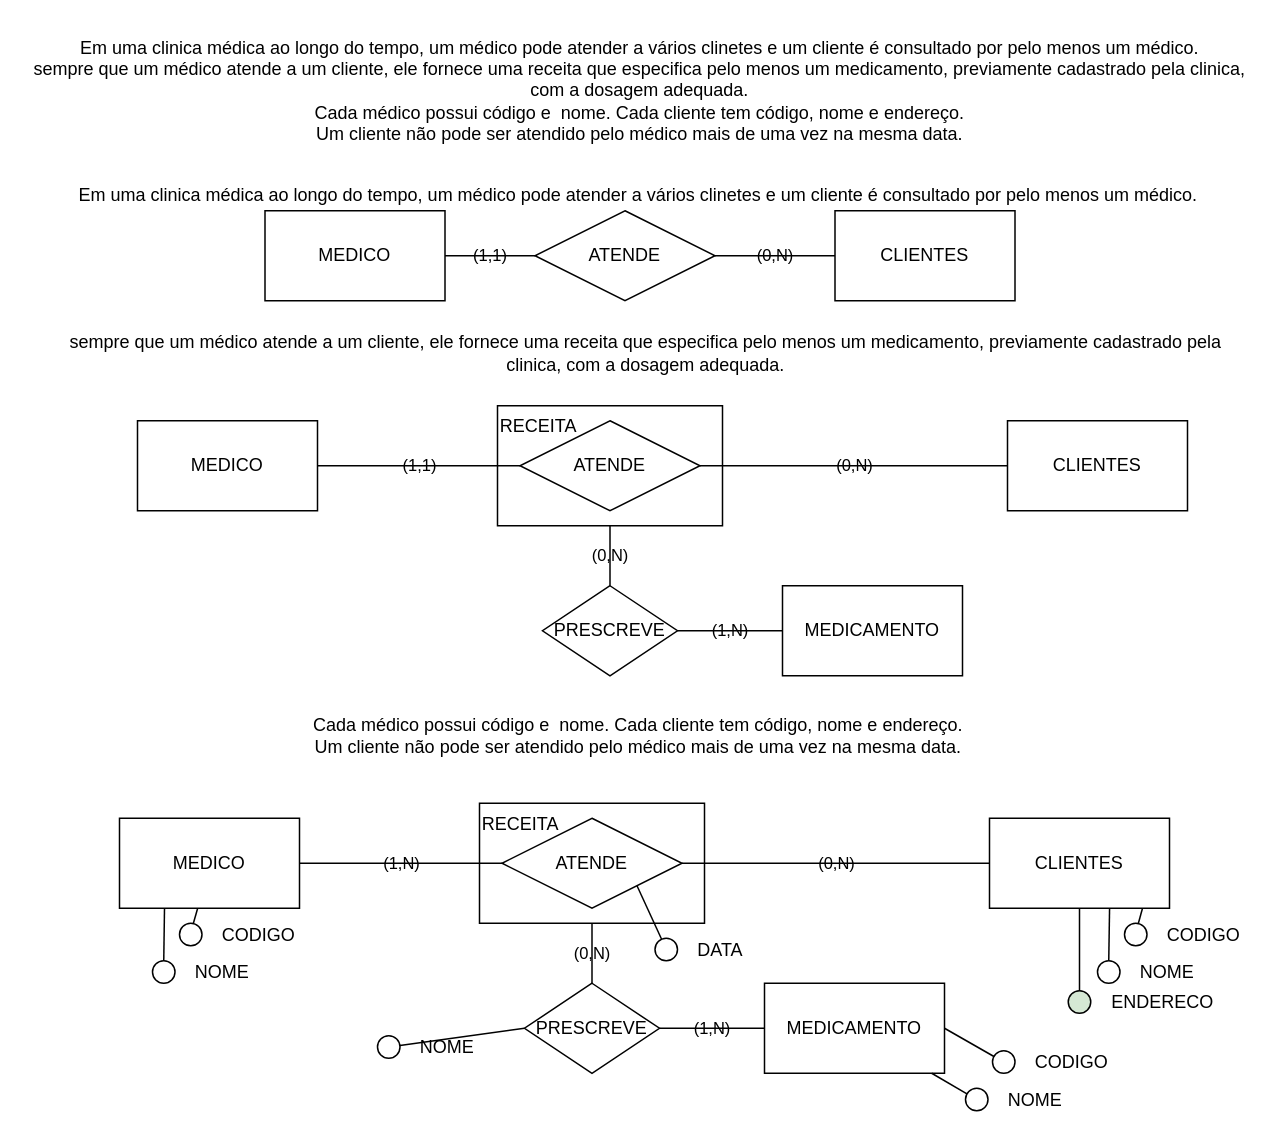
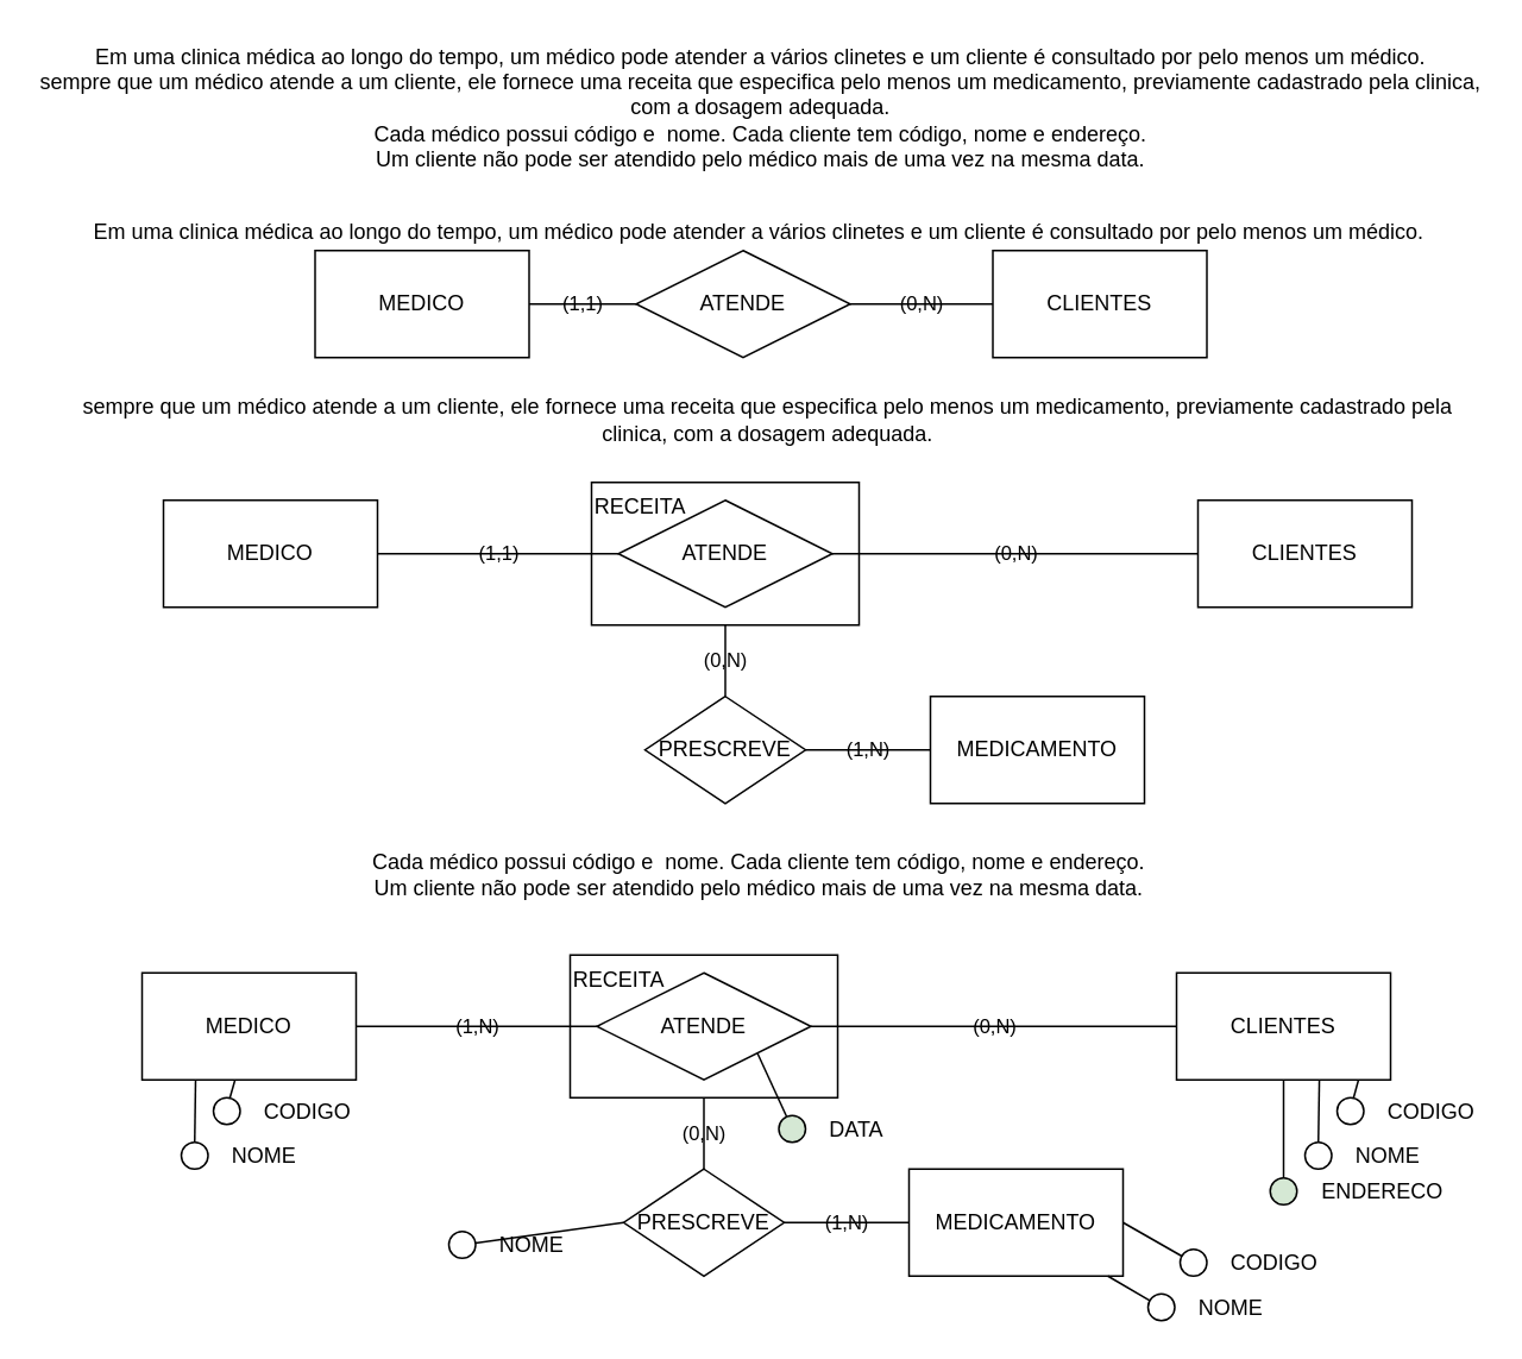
  <mxCell id="0" />
  <mxCell id="1" parent="0" />
  <mxCell id="2" value="RECEITA" style="rounded=0;whiteSpace=wrap;html=1;fillColor=#FFFFFF;fontColor=#000000;strokeColor=#000000;align=left;verticalAlign=top;" vertex="1" parent="1"><mxGeometry x="331" y="270" width="150" height="80" as="geometry" /></mxCell>
  <mxCell id="3" value="Em uma clinica médica ao longo do tempo, um médico pode atender a vários clinetes e um cliente é consultado por pelo menos um médico.&lt;br&gt;sempre que um médico atende a um cliente, ele fornece uma receita que especifica pelo menos um medicamento, previamente cadastrado pela clinica, com a dosagem adequada.&lt;br&gt;Cada médico possui código e&amp;nbsp; nome. Cada cliente tem código, nome e endereço.&lt;br&gt;Um cliente não pode ser atendido pelo médico mais de uma vez na mesma data." style="text;html=1;strokeColor=none;fillColor=none;align=center;verticalAlign=middle;whiteSpace=wrap;rounded=0;fontColor=#000000;" vertex="1" parent="1"><mxGeometry x="21" y="20" width="810" height="80" as="geometry" /></mxCell>
  <mxCell id="4" value="Em uma clinica médica ao longo do tempo, um médico pode atender a vários clinetes e um cliente é consultado por pelo menos um médico." style="text;html=1;strokeColor=none;fillColor=none;align=center;verticalAlign=middle;whiteSpace=wrap;rounded=0;fontColor=#000000;" vertex="1" parent="1"><mxGeometry x="20" y="120" width="810" height="20" as="geometry" /></mxCell>
  <mxCell id="5" value="Cada médico possui código e&amp;nbsp; nome. Cada cliente tem código, nome e endereço.&lt;br&gt;Um cliente não pode ser atendido pelo médico mais de uma vez na mesma data." style="text;html=1;strokeColor=none;fillColor=none;align=center;verticalAlign=middle;whiteSpace=wrap;rounded=0;fontColor=#000000;" vertex="1" parent="1"><mxGeometry x="20" y="475" width="810" height="30" as="geometry" /></mxCell>
  <mxCell id="6" value="(1,1)" style="edgeStyle=none;html=1;fontColor=#000000;strokeColor=#000000;endArrow=none;endFill=0;labelBackgroundColor=none;" edge="1" parent="1" source="7" target="9"><mxGeometry relative="1" as="geometry" /></mxCell>
  <mxCell id="7" value="MEDICO" style="rounded=0;whiteSpace=wrap;html=1;fillColor=#FFFFFF;fontColor=#000000;strokeColor=#000000;" vertex="1" parent="1"><mxGeometry x="176" y="140" width="120" height="60" as="geometry" /></mxCell>
  <mxCell id="8" value="(0,N)" style="edgeStyle=none;html=1;fontColor=#000000;endArrow=none;endFill=0;strokeColor=#000000;labelBackgroundColor=none;" edge="1" parent="1" source="9" target="10"><mxGeometry relative="1" as="geometry" /></mxCell>
  <mxCell id="9" value="ATENDE" style="rhombus;whiteSpace=wrap;html=1;fillColor=#FFFFFF;strokeColor=#000000;fontColor=#000000;rounded=0;" vertex="1" parent="1"><mxGeometry x="356" y="140" width="120" height="60" as="geometry" /></mxCell>
  <mxCell id="10" value="CLIENTES" style="whiteSpace=wrap;html=1;fillColor=#FFFFFF;strokeColor=#000000;fontColor=#000000;rounded=0;" vertex="1" parent="1"><mxGeometry x="556" y="140" width="120" height="60" as="geometry" /></mxCell>
  <mxCell id="11" value="sempre que um médico atende a um cliente, ele fornece uma receita que especifica pelo menos um medicamento, previamente cadastrado pela clinica, com a dosagem adequada." style="text;html=1;strokeColor=none;fillColor=none;align=center;verticalAlign=middle;whiteSpace=wrap;rounded=0;fontColor=#000000;" vertex="1" parent="1"><mxGeometry x="30" y="220" width="800" height="30" as="geometry" /></mxCell>
  <mxCell id="12" value="(1,1)" style="edgeStyle=none;html=1;fontColor=#000000;strokeColor=#000000;endArrow=none;endFill=0;labelBackgroundColor=none;" edge="1" source="13" target="15" parent="1"><mxGeometry relative="1" as="geometry" /></mxCell>
  <mxCell id="13" value="MEDICO" style="rounded=0;whiteSpace=wrap;html=1;fillColor=#FFFFFF;fontColor=#000000;strokeColor=#000000;" vertex="1" parent="1"><mxGeometry x="91" y="280" width="120" height="60" as="geometry" /></mxCell>
  <mxCell id="14" value="(0,N)" style="edgeStyle=none;html=1;fontColor=#000000;endArrow=none;endFill=0;strokeColor=#000000;labelBackgroundColor=none;" edge="1" source="15" target="16" parent="1"><mxGeometry relative="1" as="geometry" /></mxCell>
  <mxCell id="15" value="ATENDE" style="rhombus;whiteSpace=wrap;html=1;fillColor=#FFFFFF;strokeColor=#000000;fontColor=#000000;rounded=0;" vertex="1" parent="1"><mxGeometry x="346" y="280" width="120" height="60" as="geometry" /></mxCell>
  <mxCell id="16" value="CLIENTES" style="whiteSpace=wrap;html=1;fillColor=#FFFFFF;strokeColor=#000000;fontColor=#000000;rounded=0;" vertex="1" parent="1"><mxGeometry x="671" y="280" width="120" height="60" as="geometry" /></mxCell>
  <mxCell id="17" value="(1,N)" style="edgeStyle=none;html=1;labelBackgroundColor=none;fontColor=#000000;endArrow=none;endFill=0;strokeColor=#000000;" edge="1" parent="1" source="18" target="20"><mxGeometry relative="1" as="geometry" /></mxCell>
  <mxCell id="18" value="MEDICAMENTO" style="rounded=0;whiteSpace=wrap;html=1;fillColor=#FFFFFF;fontColor=#000000;strokeColor=#000000;" vertex="1" parent="1"><mxGeometry x="521" y="390" width="120" height="60" as="geometry" /></mxCell>
  <mxCell id="19" value="(0,N)" style="edgeStyle=none;html=1;entryX=0.5;entryY=1;entryDx=0;entryDy=0;labelBackgroundColor=none;fontColor=#000000;endArrow=none;endFill=0;strokeColor=#000000;" edge="1" parent="1" source="20" target="2"><mxGeometry relative="1" as="geometry" /></mxCell>
  <mxCell id="20" value="PRESCREVE" style="rhombus;whiteSpace=wrap;html=1;fillColor=#FFFFFF;strokeColor=#000000;fontColor=#000000;rounded=0;" vertex="1" parent="1"><mxGeometry x="361" y="390" width="90" height="60" as="geometry" /></mxCell>
  <mxCell id="21" value="RECEITA" style="rounded=0;whiteSpace=wrap;html=1;fillColor=#FFFFFF;fontColor=#000000;strokeColor=#000000;align=left;verticalAlign=top;" vertex="1" parent="1"><mxGeometry x="319" y="535" width="150" height="80" as="geometry" /></mxCell>
  <mxCell id="22" value="(1,N)" style="edgeStyle=none;html=1;fontColor=#000000;strokeColor=#000000;endArrow=none;endFill=0;labelBackgroundColor=none;" edge="1" source="23" target="25" parent="1"><mxGeometry relative="1" as="geometry" /></mxCell>
  <mxCell id="23" value="MEDICO" style="rounded=0;whiteSpace=wrap;html=1;fillColor=#FFFFFF;fontColor=#000000;strokeColor=#000000;" vertex="1" parent="1"><mxGeometry x="79" y="545" width="120" height="60" as="geometry" /></mxCell>
  <mxCell id="24" value="(0,N)" style="edgeStyle=none;html=1;fontColor=#000000;endArrow=none;endFill=0;strokeColor=#000000;labelBackgroundColor=none;" edge="1" source="25" target="26" parent="1"><mxGeometry relative="1" as="geometry" /></mxCell>
  <mxCell id="25" value="ATENDE" style="rhombus;whiteSpace=wrap;html=1;fillColor=#FFFFFF;strokeColor=#000000;fontColor=#000000;rounded=0;" vertex="1" parent="1"><mxGeometry x="334" y="545" width="120" height="60" as="geometry" /></mxCell>
  <mxCell id="26" value="CLIENTES" style="whiteSpace=wrap;html=1;fillColor=#FFFFFF;strokeColor=#000000;fontColor=#000000;rounded=0;" vertex="1" parent="1"><mxGeometry x="659" y="545" width="120" height="60" as="geometry" /></mxCell>
  <mxCell id="27" value="(1,N)" style="edgeStyle=none;html=1;labelBackgroundColor=none;fontColor=#000000;endArrow=none;endFill=0;strokeColor=#000000;" edge="1" source="28" target="30" parent="1"><mxGeometry relative="1" as="geometry" /></mxCell>
  <mxCell id="28" value="MEDICAMENTO" style="rounded=0;whiteSpace=wrap;html=1;fillColor=#FFFFFF;fontColor=#000000;strokeColor=#000000;" vertex="1" parent="1"><mxGeometry x="509" y="655" width="120" height="60" as="geometry" /></mxCell>
  <mxCell id="29" value="(0,N)" style="edgeStyle=none;html=1;entryX=0.5;entryY=1;entryDx=0;entryDy=0;labelBackgroundColor=none;fontColor=#000000;endArrow=none;endFill=0;strokeColor=#000000;" edge="1" source="30" target="21" parent="1"><mxGeometry relative="1" as="geometry" /></mxCell>
  <mxCell id="30" value="PRESCREVE" style="rhombus;whiteSpace=wrap;html=1;fillColor=#FFFFFF;strokeColor=#000000;fontColor=#000000;rounded=0;" vertex="1" parent="1"><mxGeometry x="349" y="655" width="90" height="60" as="geometry" /></mxCell>
  <mxCell id="31" style="edgeStyle=none;html=1;labelBackgroundColor=none;fontColor=#000000;endArrow=none;endFill=0;strokeColor=#000000;" edge="1" parent="1" source="32" target="23"><mxGeometry relative="1" as="geometry" /></mxCell>
  <mxCell id="32" value="&lt;span style=&quot;white-space: pre&quot;&gt;&#09;&lt;/span&gt;CODIGO" style="ellipse;whiteSpace=wrap;html=1;aspect=fixed;align=left;labelBackgroundColor=none;fontColor=#000000;" vertex="1" parent="1"><mxGeometry x="119" y="615" width="15" height="15" as="geometry" /></mxCell>
  <mxCell id="33" style="edgeStyle=none;html=1;entryX=0.25;entryY=1;entryDx=0;entryDy=0;labelBackgroundColor=none;fontColor=#000000;endArrow=none;endFill=0;strokeColor=#000000;" edge="1" parent="1" source="34" target="23"><mxGeometry relative="1" as="geometry" /></mxCell>
  <mxCell id="34" value="&lt;span style=&quot;white-space: pre&quot;&gt;&#09;&lt;/span&gt;NOME" style="ellipse;whiteSpace=wrap;html=1;aspect=fixed;fontColor=#000000;strokeColor=#000000;fillColor=#FFFFFF;align=left;" vertex="1" parent="1"><mxGeometry x="101" y="640" width="15" height="15" as="geometry" /></mxCell>
  <mxCell id="35" style="edgeStyle=none;html=1;entryX=0.85;entryY=1;entryDx=0;entryDy=0;entryPerimeter=0;labelBackgroundColor=none;fontColor=#000000;endArrow=none;endFill=0;strokeColor=#000000;" edge="1" parent="1" source="36" target="26"><mxGeometry relative="1" as="geometry" /></mxCell>
  <mxCell id="36" value="&lt;span style=&quot;white-space: pre&quot;&gt;&#09;&lt;/span&gt;CODIGO" style="ellipse;whiteSpace=wrap;html=1;aspect=fixed;align=left;labelBackgroundColor=none;fontColor=#000000;" vertex="1" parent="1"><mxGeometry x="749" y="615" width="15" height="15" as="geometry" /></mxCell>
  <mxCell id="37" style="edgeStyle=none;html=1;entryX=0.667;entryY=1;entryDx=0;entryDy=0;entryPerimeter=0;labelBackgroundColor=none;fontColor=#000000;endArrow=none;endFill=0;strokeColor=#000000;" edge="1" parent="1" source="38" target="26"><mxGeometry relative="1" as="geometry" /></mxCell>
  <mxCell id="38" value="&lt;span style=&quot;white-space: pre&quot;&gt;&#09;&lt;/span&gt;NOME" style="ellipse;whiteSpace=wrap;html=1;aspect=fixed;fontColor=#000000;strokeColor=#000000;fillColor=#FFFFFF;align=left;" vertex="1" parent="1"><mxGeometry x="731" y="640" width="15" height="15" as="geometry" /></mxCell>
  <mxCell id="39" style="edgeStyle=none;html=1;entryX=0.5;entryY=1;entryDx=0;entryDy=0;labelBackgroundColor=none;fontColor=#000000;endArrow=none;endFill=0;strokeColor=#000000;" edge="1" parent="1" source="40" target="26"><mxGeometry relative="1" as="geometry" /></mxCell>
  <mxCell id="40" value="&lt;span style=&quot;white-space: pre&quot;&gt;&#09;&lt;/span&gt;ENDERECO" style="ellipse;whiteSpace=wrap;html=1;aspect=fixed;fontColor=#000000;strokeColor=#000000;fillColor=#d5e8d4;align=left;" vertex="1" parent="1"><mxGeometry x="711.5" y="660" width="15" height="15" as="geometry" /></mxCell>
  <mxCell id="41" style="edgeStyle=none;html=1;entryX=1;entryY=1;entryDx=0;entryDy=0;labelBackgroundColor=none;fontColor=#000000;endArrow=none;endFill=0;strokeColor=#000000;" edge="1" parent="1" source="42" target="25"><mxGeometry relative="1" as="geometry" /></mxCell>
- <mxCell id="42" value="&lt;span style=&quot;white-space: pre&quot;&gt;&#09;&lt;/span&gt;DATA" style="ellipse;whiteSpace=wrap;html=1;aspect=fixed;align=left;labelBackgroundColor=none;fontColor=#000000;fillColor=#FFFFFF;strokeColor=#000000;" vertex="1" parent="1"><mxGeometry x="436" y="625" width="15" height="15" as="geometry" /></mxCell>
+ <mxCell id="42" value="&lt;span style=&quot;white-space: pre&quot;&gt;&#09;&lt;/span&gt;DATA" style="ellipse;whiteSpace=wrap;html=1;aspect=fixed;align=left;labelBackgroundColor=none;fontColor=#000000;fillColor=#d5e8d4;strokeColor=#000000;" vertex="1" parent="1"><mxGeometry x="436" y="625" width="15" height="15" as="geometry" /></mxCell>
  <mxCell id="43" style="edgeStyle=none;html=1;entryX=1;entryY=0.5;entryDx=0;entryDy=0;labelBackgroundColor=none;fontColor=#000000;endArrow=none;endFill=0;strokeColor=#000000;" edge="1" parent="1" source="44" target="28"><mxGeometry relative="1" as="geometry" /></mxCell>
  <mxCell id="44" value="&lt;span style=&quot;white-space: pre&quot;&gt;&#09;&lt;/span&gt;CODIGO" style="ellipse;whiteSpace=wrap;html=1;aspect=fixed;align=left;labelBackgroundColor=none;fontColor=#000000;" vertex="1" parent="1"><mxGeometry x="661" y="700" width="15" height="15" as="geometry" /></mxCell>
  <mxCell id="45" style="edgeStyle=none;html=1;labelBackgroundColor=none;fontColor=#000000;endArrow=none;endFill=0;strokeColor=#000000;" edge="1" parent="1" source="46" target="28"><mxGeometry relative="1" as="geometry" /></mxCell>
  <mxCell id="46" value="&lt;span style=&quot;white-space: pre&quot;&gt;&#09;&lt;/span&gt;NOME" style="ellipse;whiteSpace=wrap;html=1;aspect=fixed;fontColor=#000000;strokeColor=#000000;fillColor=#FFFFFF;align=left;" vertex="1" parent="1"><mxGeometry x="643" y="725" width="15" height="15" as="geometry" /></mxCell>
  <mxCell id="47" style="edgeStyle=none;html=1;entryX=0;entryY=0.5;entryDx=0;entryDy=0;labelBackgroundColor=none;fontColor=#000000;endArrow=none;endFill=0;strokeColor=#000000;" edge="1" parent="1" source="48" target="30"><mxGeometry relative="1" as="geometry" /></mxCell>
  <mxCell id="48" value="&lt;span style=&quot;white-space: pre&quot;&gt;&#09;&lt;/span&gt;NOME" style="ellipse;whiteSpace=wrap;html=1;aspect=fixed;fontColor=#000000;strokeColor=#000000;fillColor=#FFFFFF;align=left;" vertex="1" parent="1"><mxGeometry x="251" y="690" width="15" height="15" as="geometry" /></mxCell>
